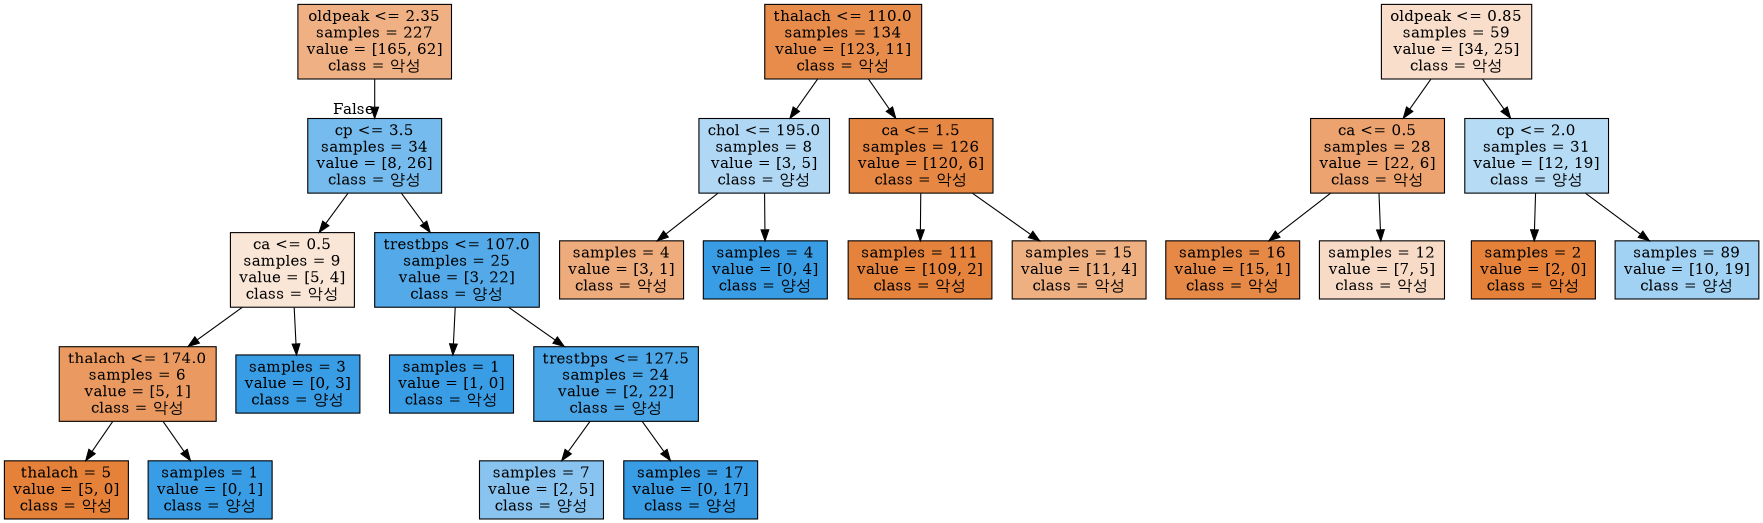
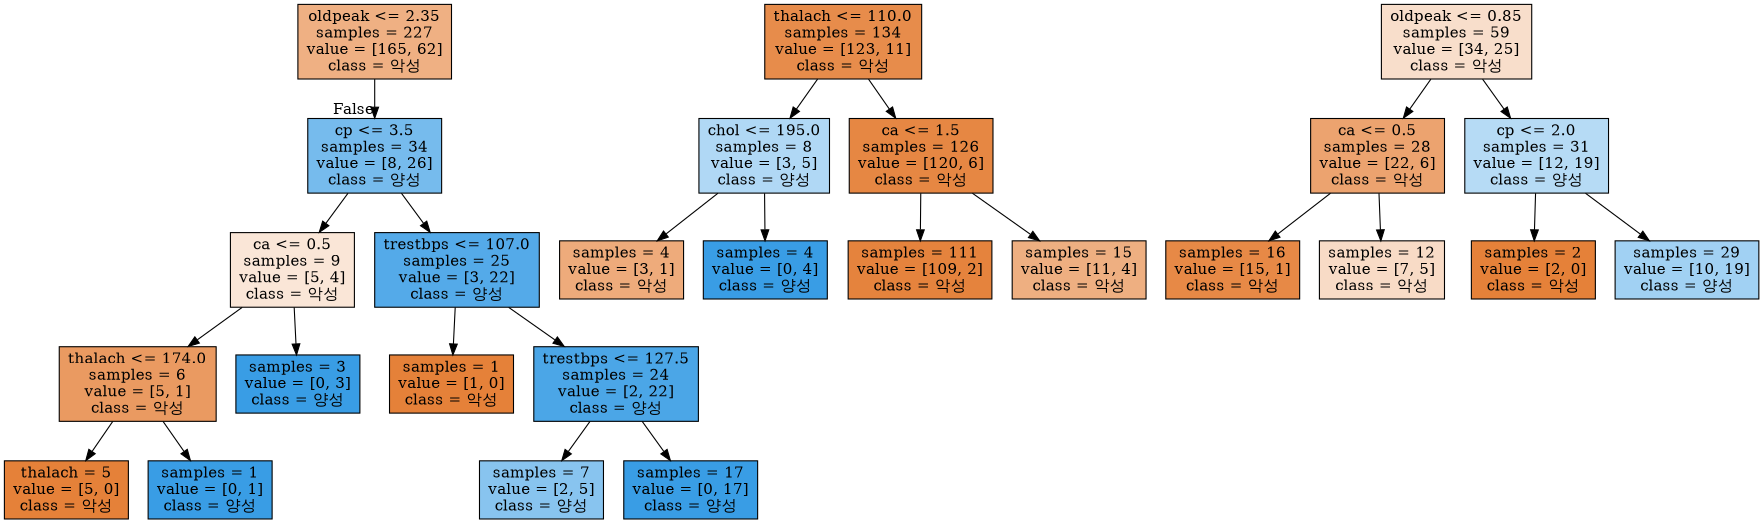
  digraph {
    node [color=black fillcolor="#399de5" shape=box style=filled]
    n1 [fillcolor="#efb083" label="oldpeak <= 2.35\nsamples = 227\nvalue = [165, 62]\nclass = 악성"]
    n2 [fillcolor="#76bbed" label="cp <= 3.5\nsamples = 34\nvalue = [8, 26]\nclass = 양성"]
    n3 [fillcolor="#fae6d7" label="ca <= 0.5\nsamples = 9\nvalue = [5, 4]\nclass = 악성"]
    n4 [fillcolor="#54aae9" label="trestbps <= 107.0\nsamples = 25\nvalue = [3, 22]\nclass = 양성"]
    n5 [fillcolor="#e78c4b" label="thalach <= 110.0\nsamples = 134\nvalue = [123, 11]\nclass = 악성"]
    n6 [fillcolor="#b0d8f5" label="chol <= 195.0\nsamples = 8\nvalue = [3, 5]\nclass = 양성"]
    n7 [fillcolor="#e68743" label="ca <= 1.5\nsamples = 126\nvalue = [120, 6]\nclass = 악성"]
    n8 [fillcolor="#f8decb" label="oldpeak <= 0.85\nsamples = 59\nvalue = [34, 25]\nclass = 악성"]
    n9 [fillcolor="#eca36f" label="ca <= 0.5\nsamples = 28\nvalue = [22, 6]\nclass = 악성"]
    n10 [fillcolor="#b6dbf5" label="cp <= 2.0\nsamples = 31\nvalue = [12, 19]\nclass = 양성"]
    n11 [fillcolor="#eeab7b" label="samples = 4\nvalue = [3, 1]\nclass = 악성"]
    n12 [label="samples = 4\nvalue = [0, 4]\nclass = 양성"]
    n13 [fillcolor="#e5833d" label="samples = 111\nvalue = [109, 2]\nclass = 악성"]
    n14 [fillcolor="#eeaf81" label="samples = 15\nvalue = [11, 4]\nclass = 악성"]
    n15 [fillcolor="#e78946" label="samples = 16\nvalue = [15, 1]\nclass = 악성"]
    n16 [fillcolor="#f8dbc6" label="samples = 12\nvalue = [7, 5]\nclass = 악성"]
    n17 [fillcolor="#e58139" label="samples = 2\nvalue = [2, 0]\nclass = 악성"]
-   n18 [fillcolor="#a1d1f3" label="samples = 89\nvalue = [10, 19]\nclass = 양성"]
+   n18 [fillcolor="#a1d1f3" label="samples = 29\nvalue = [10, 19]\nclass = 양성"]
    n19 [fillcolor="#ea9a61" label="thalach <= 174.0\nsamples = 6\nvalue = [5, 1]\nclass = 악성"]
    n20 [label="samples = 3\nvalue = [0, 3]\nclass = 양성"]
-   n21 [label="samples = 1\nvalue = [1, 0]\nclass = 악성"]
+   n21 [fillcolor="#e58139" label="samples = 1\nvalue = [1, 0]\nclass = 악성"]
    n22 [fillcolor="#4ba6e7" label="trestbps <= 127.5\nsamples = 24\nvalue = [2, 22]\nclass = 양성"]
    n23 [fillcolor="#e58139" label="thalach = 5\nvalue = [5, 0]\nclass = 악성"]
    n24 [label="samples = 1\nvalue = [0, 1]\nclass = 양성"]
    n25 [fillcolor="#88c4ef" label="samples = 7\nvalue = [2, 5]\nclass = 양성"]
    n26 [label="samples = 17\nvalue = [0, 17]\nclass = 양성"]
    n1 -> n2 [headlabel=False labelangle=-45 labeldistance=2.5]
    n2 -> n3
    n2 -> n4
    n3 -> n19
    n3 -> n20
    n4 -> n21
    n4 -> n22
    n5 -> n6
    n5 -> n7
    n6 -> n11
    n6 -> n12
    n7 -> n13
    n7 -> n14
    n8 -> n9
    n8 -> n10
    n9 -> n15
    n9 -> n16
    n10 -> n17
    n10 -> n18
    n19 -> n23
    n19 -> n24
    n22 -> n25
    n22 -> n26
  }
